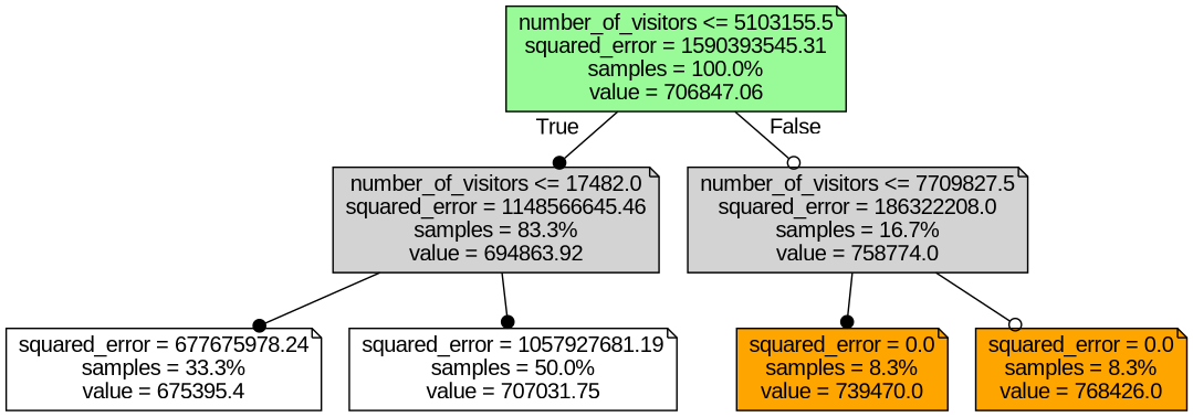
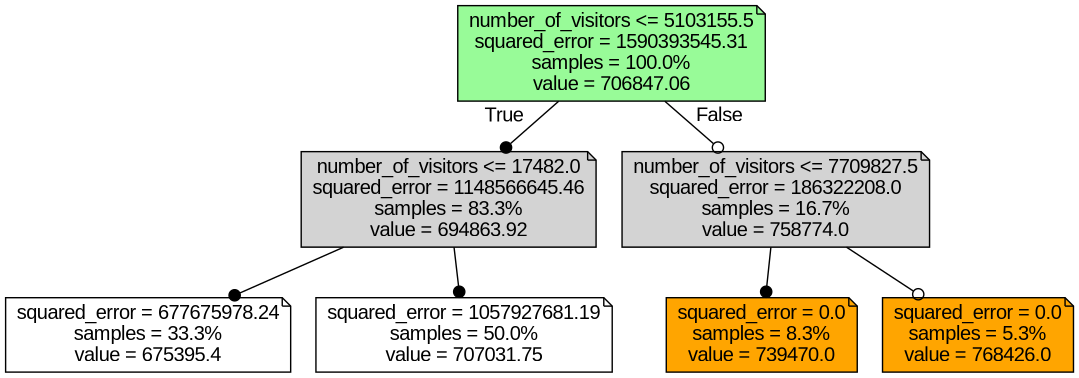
  digraph {
    fontname="Liberation Sans"
    node [color=black fillcolor=lightgrey fontname="Liberation Sans" shape=note style="filled, rounded"]
    edge [fontname="Liberation Sans" arrowhead=dot]
    n1 [fillcolor=palegreen label="number_of_visitors <= 5103155.5\nsquared_error = 1590393545.31\nsamples = 100.0%\nvalue = 706847.06"]
    n2 [label="number_of_visitors <= 17482.0\nsquared_error = 1148566645.46\nsamples = 83.3%\nvalue = 694863.92"]
    n3 [label="number_of_visitors <= 7709827.5\nsquared_error = 186322208.0\nsamples = 16.7%\nvalue = 758774.0"]
    n4 [fillcolor=white label="squared_error = 677675978.24\nsamples = 33.3%\nvalue = 675395.4"]
    n5 [fillcolor=white label="squared_error = 1057927681.19\nsamples = 50.0%\nvalue = 707031.75"]
    n6 [fillcolor=orange label="squared_error = 0.0\nsamples = 8.3%\nvalue = 739470.0"]
-   n7 [fillcolor=orange label="squared_error = 0.0\nsamples = 8.3%\nvalue = 768426.0"]
+   n7 [fillcolor=orange label="squared_error = 0.0\nsamples = 5.3%\nvalue = 768426.0"]
    n1 -> n2 [headlabel=True labelangle=45 labeldistance=2.5]
    n1 -> n3 [headlabel=False labelangle=-45 labeldistance=2.5 arrowhead=odot]
    n2 -> n4
    n2 -> n5
    n3 -> n6
    n3 -> n7 [arrowhead=odot]
  }
